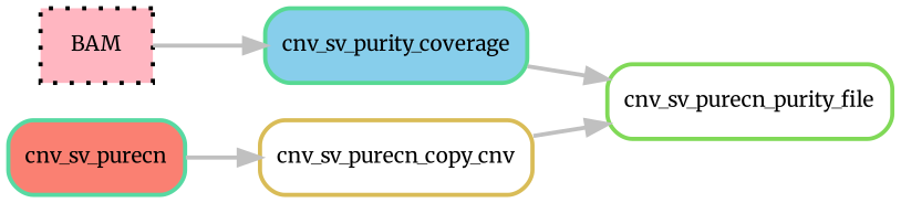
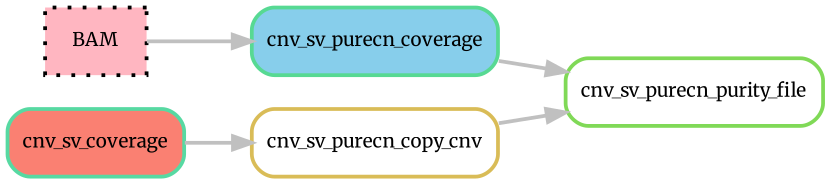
  digraph {
    bgcolor=white
    fontname=Merriweather
    rankdir=LR
    node [fillcolor=white fontname=Merriweather fontsize=10 penwidth=2 shape=box style="rounded,filled"]
    edge [color=grey fontname=Merriweather penwidth=2]
    n1 [color="0.0 0.0 0.0" fillcolor=lightpink label=BAM style="dotted,filled"]
-   n2 [color="0.41 0.6 0.85" fillcolor=skyblue label=cnv_sv_purity_coverage]
+   n2 [color="0.41 0.6 0.85" fillcolor=skyblue label=cnv_sv_purecn_coverage]
    n3 [color="0.28 0.6 0.85" label=cnv_sv_purecn_purity_file]
-   n4 [color="0.43 0.6 0.85" fillcolor=salmon label=cnv_sv_purecn]
+   n4 [color="0.43 0.6 0.85" fillcolor=salmon label=cnv_sv_coverage]
    n5 [color="0.13 0.6 0.85" label=cnv_sv_purecn_copy_cnv]
    n1 -> n2
    n2 -> n3
    n4 -> n5
    n5 -> n3
  }
